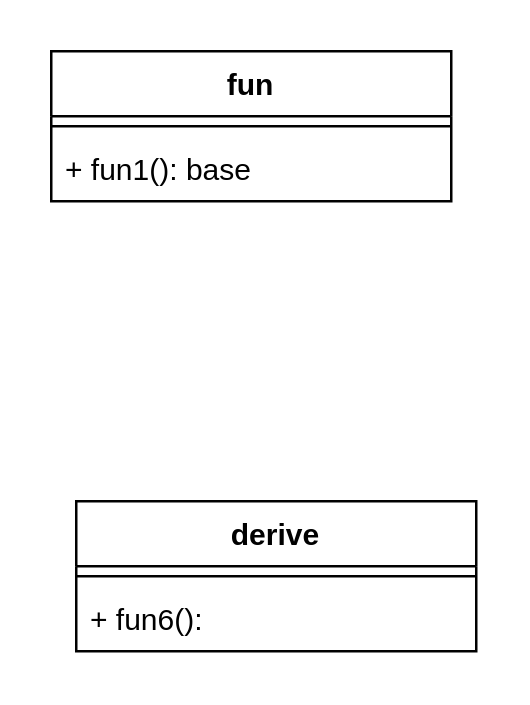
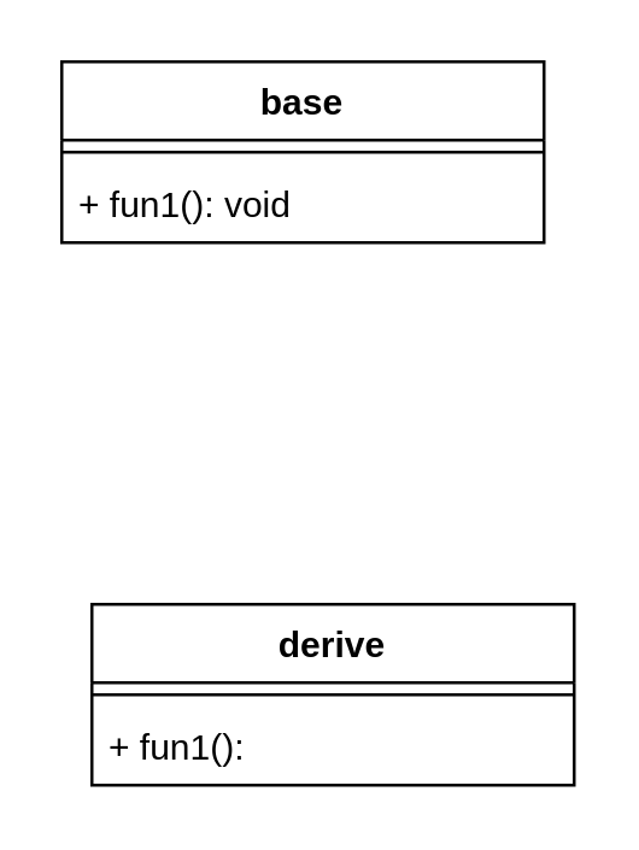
  <mxCell id="0" />
  <mxCell id="1" parent="0" />
- <mxCell id="2" value="fun" style="swimlane;fontStyle=1;align=center;verticalAlign=top;childLayout=stackLayout;horizontal=1;startSize=26;horizontalStack=0;resizeParent=1;resizeParentMax=0;resizeLast=0;collapsible=1;marginBottom=0;" vertex="1" parent="1"><mxGeometry x="20" y="20" width="160" height="60" as="geometry" /></mxCell>
+ <mxCell id="2" value="base" style="swimlane;fontStyle=1;align=center;verticalAlign=top;childLayout=stackLayout;horizontal=1;startSize=26;horizontalStack=0;resizeParent=1;resizeParentMax=0;resizeLast=0;collapsible=1;marginBottom=0;" vertex="1" parent="1"><mxGeometry x="20" y="20" width="160" height="60" as="geometry" /></mxCell>
  <mxCell id="3" value="" style="line;strokeWidth=1;fillColor=none;align=left;verticalAlign=middle;spacingTop=-1;spacingLeft=3;spacingRight=3;rotatable=0;labelPosition=right;points=[];portConstraint=eastwest;" vertex="1" parent="2"><mxGeometry y="26" width="160" height="8" as="geometry" /></mxCell>
- <mxCell id="4" value="+ fun1(): base" style="text;strokeColor=none;fillColor=none;align=left;verticalAlign=top;spacingLeft=4;spacingRight=4;overflow=hidden;rotatable=0;points=[[0,0.5],[1,0.5]];portConstraint=eastwest;" vertex="1" parent="2"><mxGeometry y="34" width="160" height="26" as="geometry" /></mxCell>
+ <mxCell id="4" value="+ fun1(): void" style="text;strokeColor=none;fillColor=none;align=left;verticalAlign=top;spacingLeft=4;spacingRight=4;overflow=hidden;rotatable=0;points=[[0,0.5],[1,0.5]];portConstraint=eastwest;" vertex="1" parent="2"><mxGeometry y="34" width="160" height="26" as="geometry" /></mxCell>
  <mxCell id="5" value="derive" style="swimlane;fontStyle=1;align=center;verticalAlign=top;childLayout=stackLayout;horizontal=1;startSize=26;horizontalStack=0;resizeParent=1;resizeParentMax=0;resizeLast=0;collapsible=1;marginBottom=0;" vertex="1" parent="1"><mxGeometry x="30" y="200" width="160" height="60" as="geometry" /></mxCell>
  <mxCell id="6" value="" style="line;strokeWidth=1;fillColor=none;align=left;verticalAlign=middle;spacingTop=-1;spacingLeft=3;spacingRight=3;rotatable=0;labelPosition=right;points=[];portConstraint=eastwest;" vertex="1" parent="5"><mxGeometry y="26" width="160" height="8" as="geometry" /></mxCell>
- <mxCell id="7" value="+ fun6(): " style="text;strokeColor=none;fillColor=none;align=left;verticalAlign=top;spacingLeft=4;spacingRight=4;overflow=hidden;rotatable=0;points=[[0,0.5],[1,0.5]];portConstraint=eastwest;" vertex="1" parent="5"><mxGeometry y="34" width="160" height="26" as="geometry" /></mxCell>
+ <mxCell id="7" value="+ fun1(): " style="text;strokeColor=none;fillColor=none;align=left;verticalAlign=top;spacingLeft=4;spacingRight=4;overflow=hidden;rotatable=0;points=[[0,0.5],[1,0.5]];portConstraint=eastwest;" vertex="1" parent="5"><mxGeometry y="34" width="160" height="26" as="geometry" /></mxCell>
